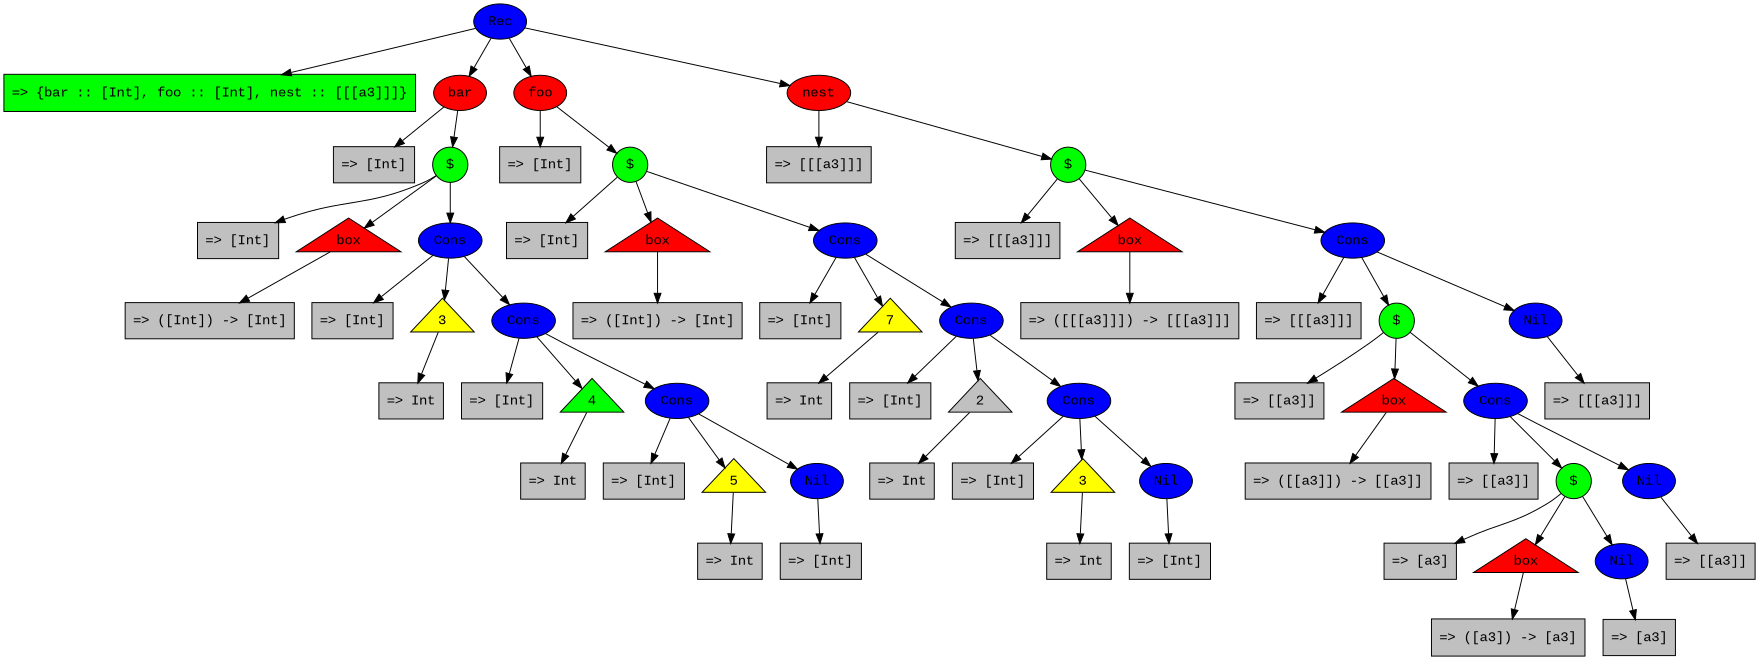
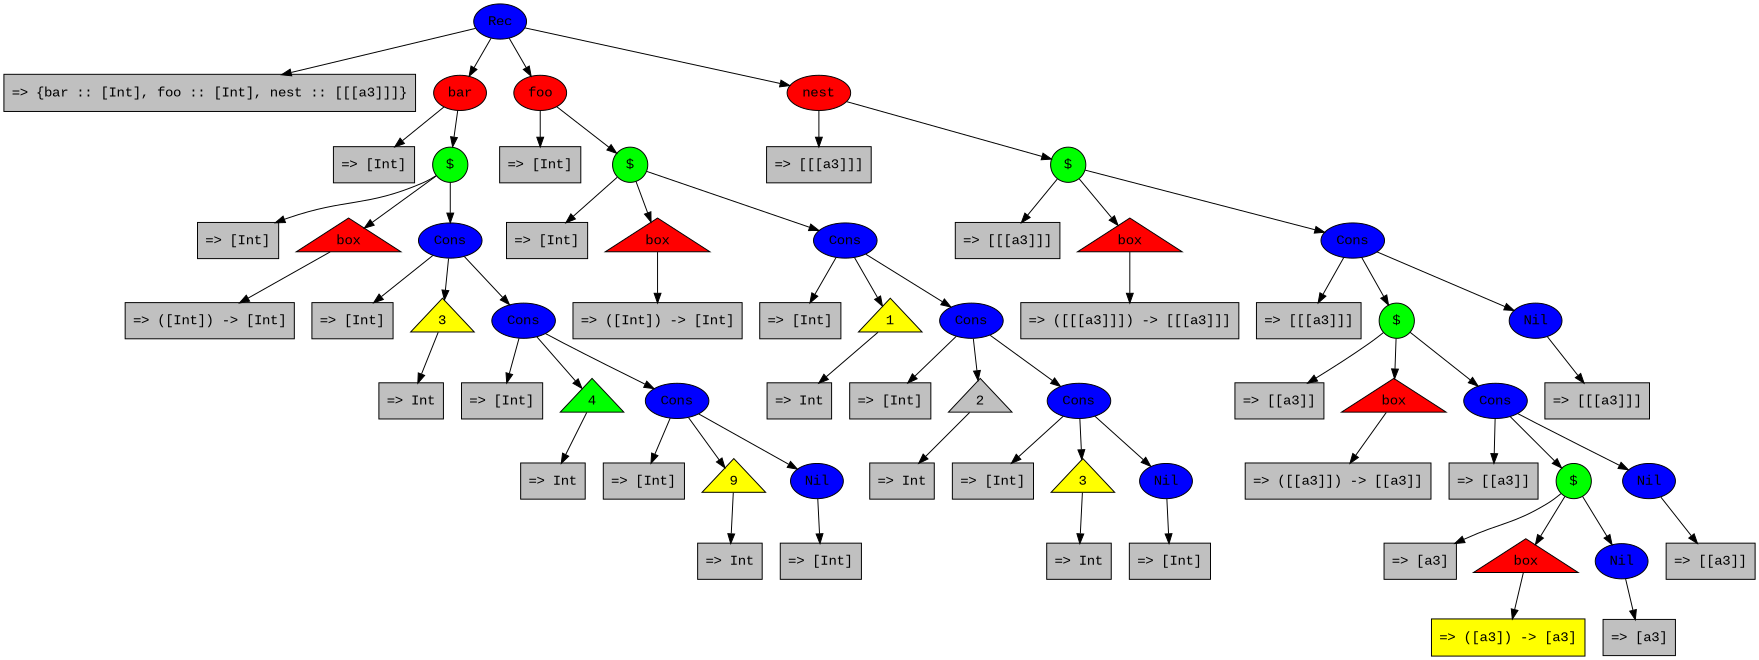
  digraph {
    fontname="Liberation Mono"
    ordering=out
    node [fillcolor=gray fontname="Liberation Mono" shape=record style=filled]
    edge [fontname="Liberation Mono"]
-   n1 [fillcolor=green label=" =\> \{bar :: [Int], foo :: [Int], nest :: [[[a3]]]\}"]
+   n1 [label=" =\> \{bar :: [Int], foo :: [Int], nest :: [[[a3]]]\}"]
    n2 [label=" =\> [Int]"]
    n3 [label=" =\> [Int]"]
    n4 [label=" =\> ([Int]) -\> [Int]"]
    n5 [fillcolor=red label=box shape=triangle]
    n6 [label=" =\> [Int]"]
    n7 [label=" =\> Int"]
    n8 [fillcolor=yellow label=3 shape=triangle]
    n9 [label=" =\> [Int]"]
    n10 [label=" =\> Int"]
    n11 [fillcolor=green label=4 shape=triangle]
    n12 [label=" =\> [Int]"]
    n13 [label=" =\> Int"]
-   n14 [fillcolor=yellow label=5 shape=triangle]
+   n14 [fillcolor=yellow label=9 shape=triangle]
    n15 [label=" =\> [Int]"]
    n16 [fillcolor=blue label=Nil shape=ellipse]
    n17 [fillcolor=blue label=Cons shape=ellipse]
    n18 [fillcolor=blue label=Cons shape=ellipse]
    n19 [fillcolor=blue label=Cons shape=ellipse]
    n20 [fillcolor=green label="$" shape=circle]
    n21 [fillcolor=red label=bar shape=ellipse]
    n22 [label=" =\> [Int]"]
    n23 [label=" =\> [Int]"]
    n24 [label=" =\> ([Int]) -\> [Int]"]
    n25 [fillcolor=red label=box shape=triangle]
    n26 [label=" =\> [Int]"]
    n27 [label=" =\> Int"]
-   n28 [fillcolor=yellow label=7 shape=triangle]
+   n28 [fillcolor=yellow label=1 shape=triangle]
    n29 [label=" =\> [Int]"]
    n30 [label=" =\> Int"]
    n31 [label=2 shape=triangle]
    n32 [label=" =\> [Int]"]
    n33 [label=" =\> Int"]
    n34 [fillcolor=yellow label=3 shape=triangle]
    n35 [label=" =\> [Int]"]
    n36 [fillcolor=blue label=Nil shape=ellipse]
    n37 [fillcolor=blue label=Cons shape=ellipse]
    n38 [fillcolor=blue label=Cons shape=ellipse]
    n39 [fillcolor=blue label=Cons shape=ellipse]
    n40 [fillcolor=green label="$" shape=circle]
    n41 [fillcolor=red label=foo shape=ellipse]
    n42 [label=" =\> [[[a3]]]"]
    n43 [label=" =\> [[[a3]]]"]
    n44 [label=" =\> ([[[a3]]]) -\> [[[a3]]]"]
    n45 [fillcolor=red label=box shape=triangle]
    n46 [label=" =\> [[[a3]]]"]
    n47 [label=" =\> [[a3]]"]
    n48 [label=" =\> ([[a3]]) -\> [[a3]]"]
    n49 [fillcolor=red label=box shape=triangle]
    n50 [label=" =\> [[a3]]"]
    n51 [label=" =\> [a3]"]
-   n52 [label=" =\> ([a3]) -\> [a3]"]
+   n52 [fillcolor=yellow label=" =\> ([a3]) -\> [a3]"]
    n53 [fillcolor=red label=box shape=triangle]
    n54 [label=" =\> [a3]"]
    n55 [fillcolor=blue label=Nil shape=ellipse]
    n56 [fillcolor=green label="$" shape=circle]
    n57 [label=" =\> [[a3]]"]
    n58 [fillcolor=blue label=Nil shape=ellipse]
    n59 [fillcolor=blue label=Cons shape=ellipse]
    n60 [fillcolor=green label="$" shape=circle]
    n61 [label=" =\> [[[a3]]]"]
    n62 [fillcolor=blue label=Nil shape=ellipse]
    n63 [fillcolor=blue label=Cons shape=ellipse]
    n64 [fillcolor=green label="$" shape=circle]
    n65 [fillcolor=red label=nest shape=ellipse]
    n66 [fillcolor=blue label=Rec shape=ellipse]
    n5 -> n4
    n8 -> n7
    n11 -> n10
    n14 -> n13
    n16 -> n15
    n17 -> n12
    n17 -> n14
    n17 -> n16
    n18 -> n9
    n18 -> n11
    n18 -> n17
    n19 -> n6
    n19 -> n8
    n19 -> n18
    n20 -> n3
    n20 -> n5
    n20 -> n19
    n21 -> n2
    n21 -> n20
    n25 -> n24
    n28 -> n27
    n31 -> n30
    n34 -> n33
    n36 -> n35
    n37 -> n32
    n37 -> n34
    n37 -> n36
    n38 -> n29
    n38 -> n31
    n38 -> n37
    n39 -> n26
    n39 -> n28
    n39 -> n38
    n40 -> n23
    n40 -> n25
    n40 -> n39
    n41 -> n22
    n41 -> n40
    n45 -> n44
    n49 -> n48
    n53 -> n52
    n55 -> n54
    n56 -> n51
    n56 -> n53
    n56 -> n55
    n58 -> n57
    n59 -> n50
    n59 -> n56
    n59 -> n58
    n60 -> n47
    n60 -> n49
    n60 -> n59
    n62 -> n61
    n63 -> n46
    n63 -> n60
    n63 -> n62
    n64 -> n43
    n64 -> n45
    n64 -> n63
    n65 -> n42
    n65 -> n64
    n66 -> n1
    n66 -> n21
    n66 -> n41
    n66 -> n65
  }
